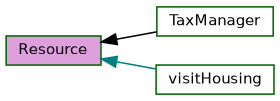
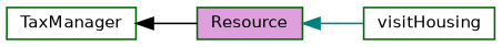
  digraph {
    rankdir=LR
    node [color=darkgreen fillcolor=white fontname=Helvetica fontsize=10 shape=record style=filled]
    edge [dir=back fontname=Helvetica fontsize=10 labelfontname=Helvetica labelfontsize=10 style=solid]
    n1 [height=0.2 label=TaxManager width=0.4]
    n2 [fillcolor=plum height=0.2 label=Resource width=0.4]
    n3 [height=0.2 label=visitHousing width=0.4]
-   n2 -> n1 [color=black]
+   n1 -> n2 [color=black]
    n2 -> n3 [color=teal]
  }
